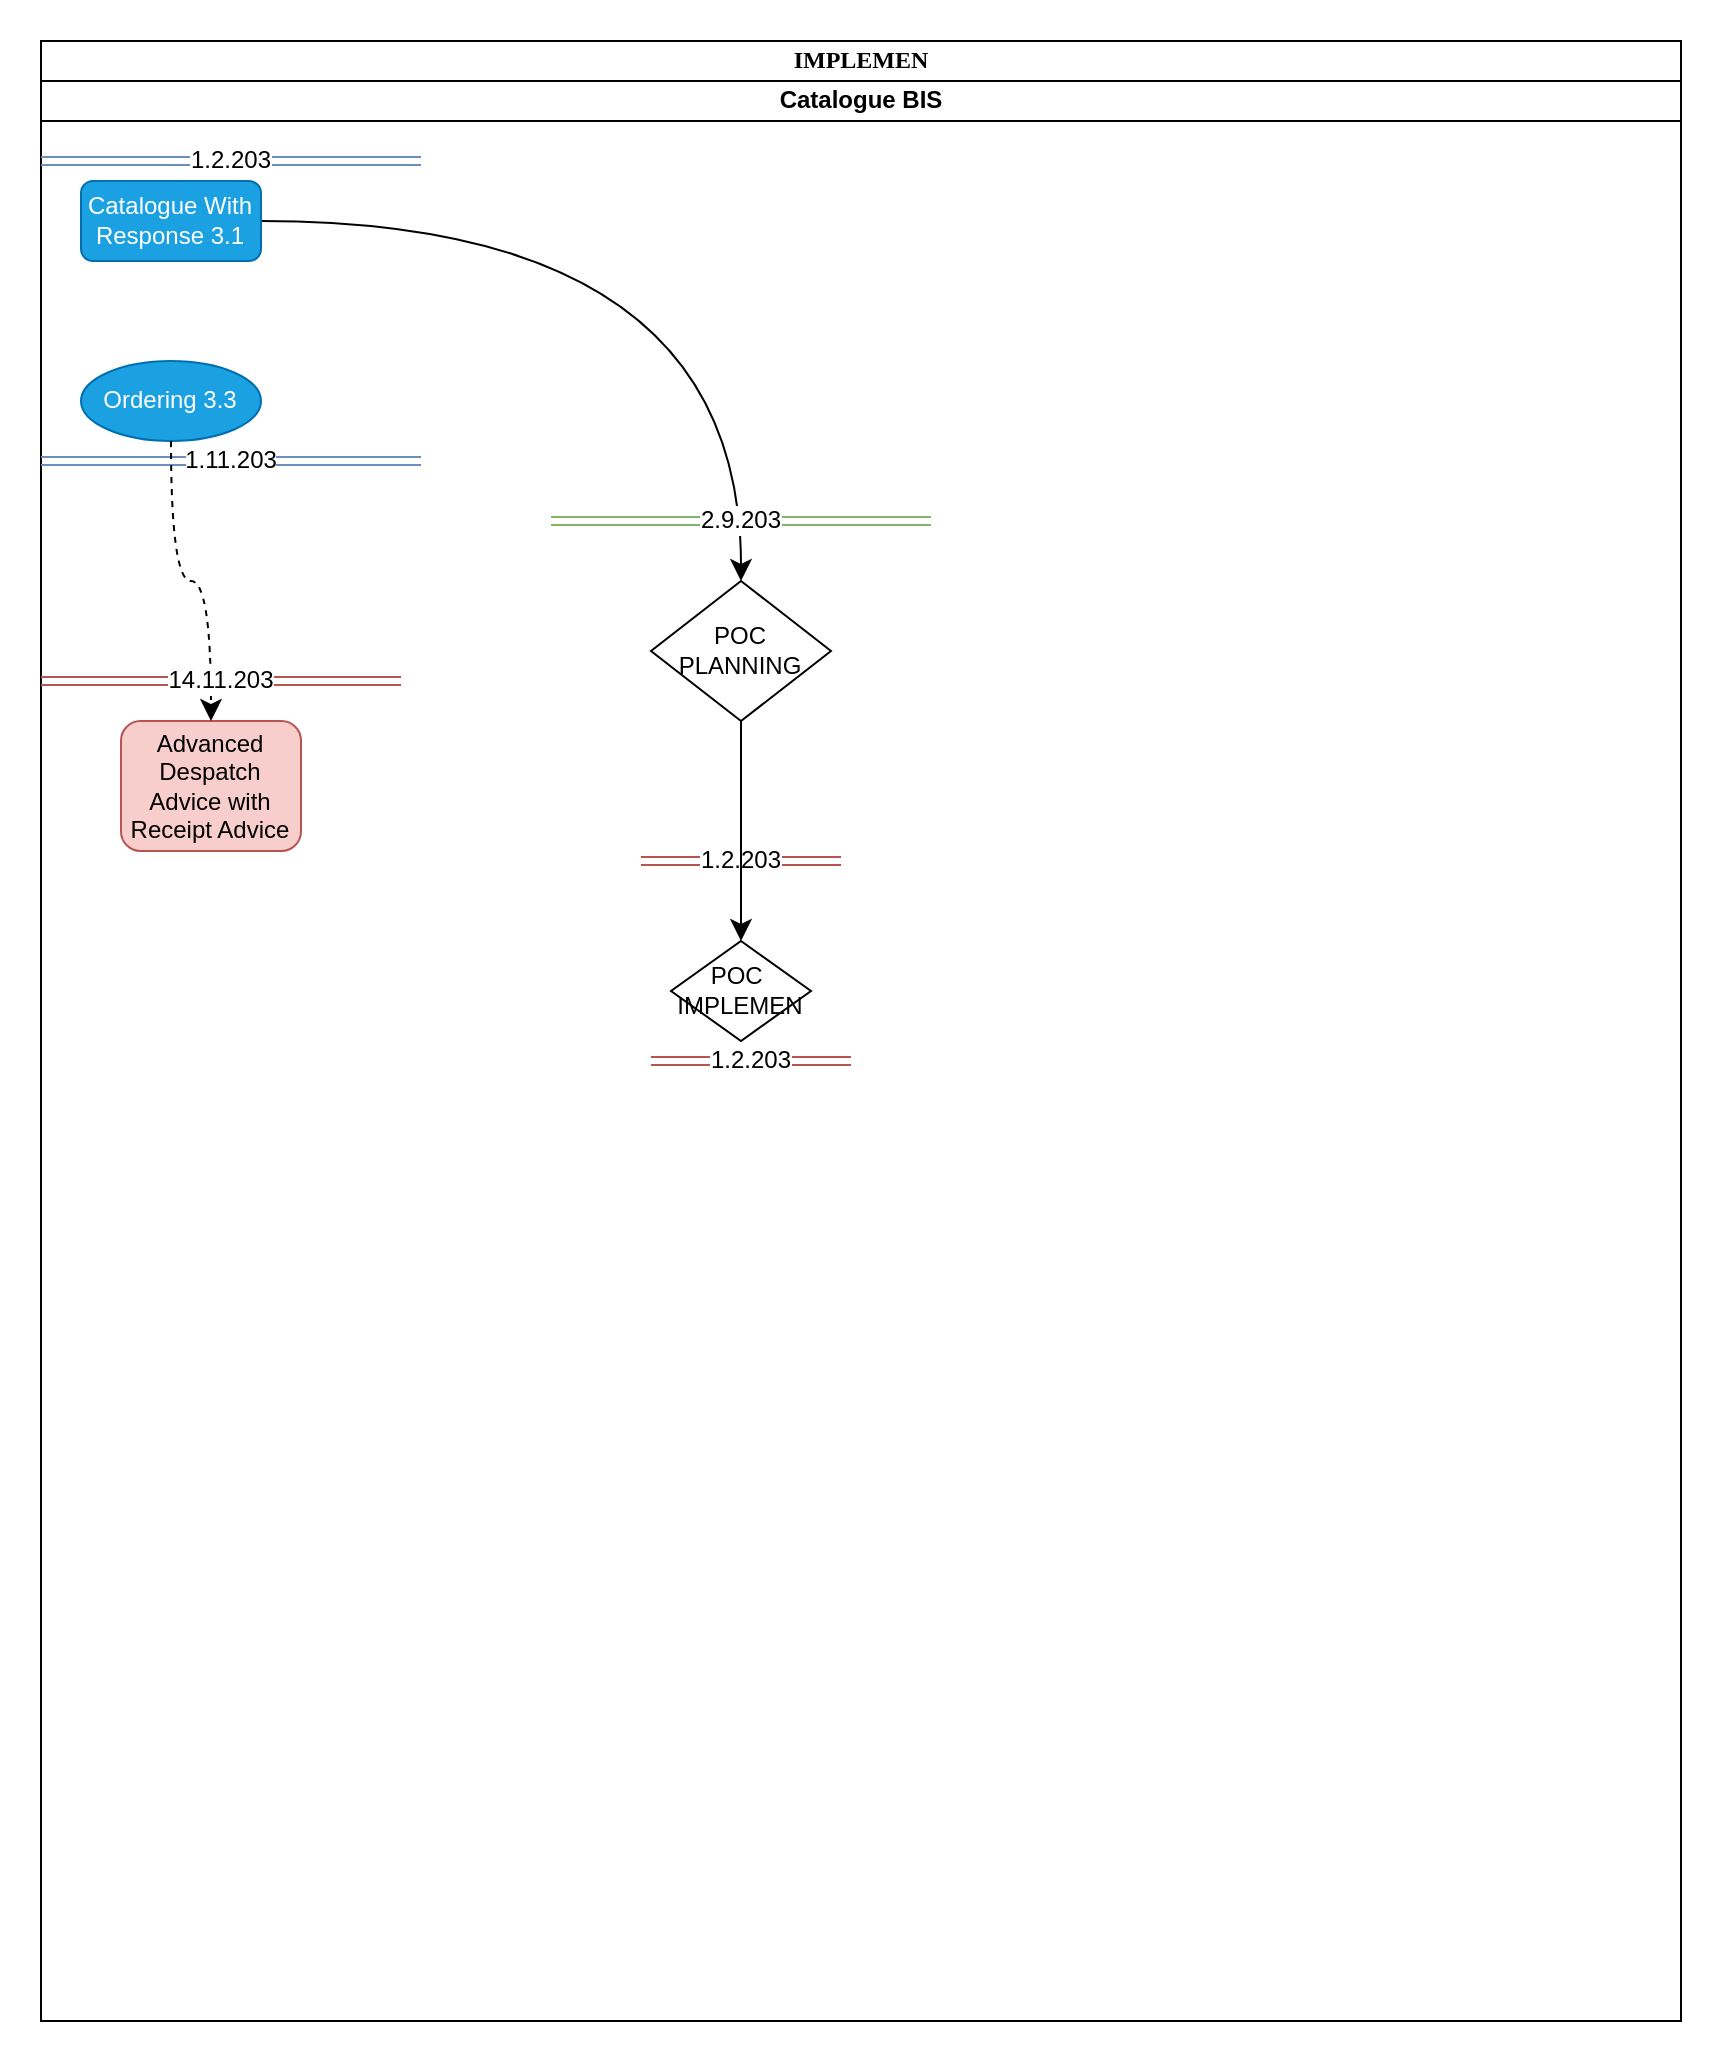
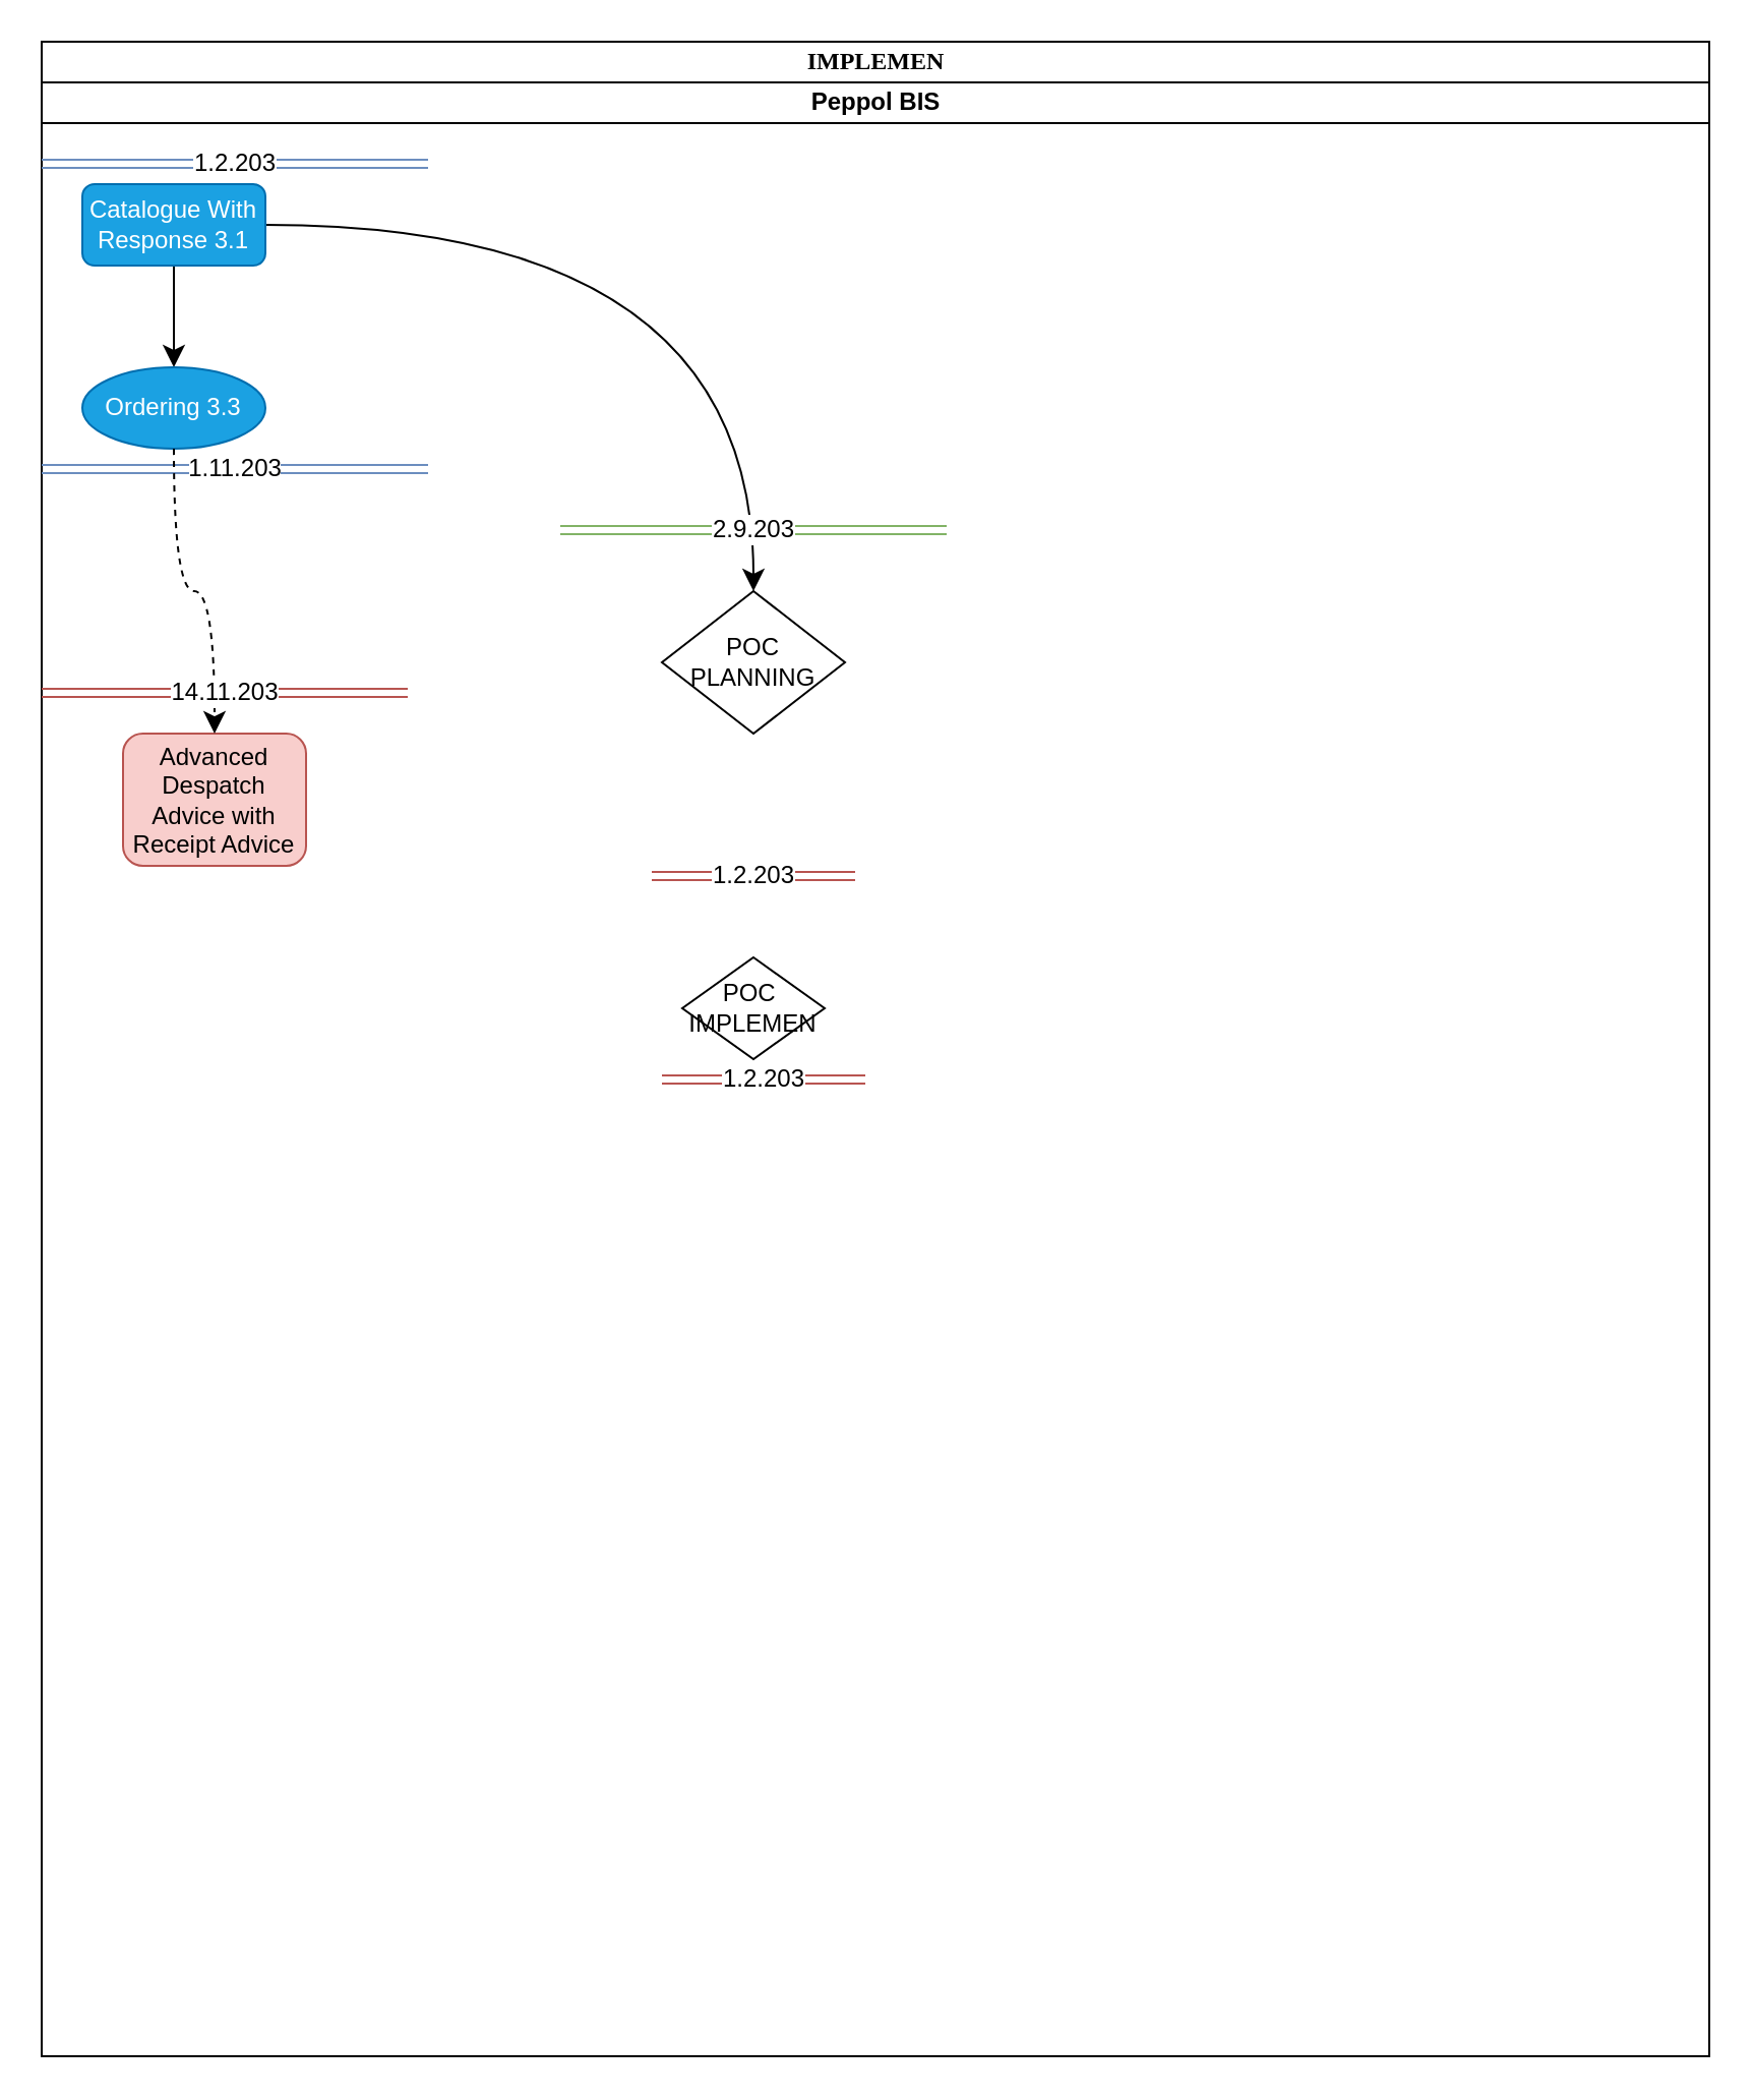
  <mxCell id="0" />
  <mxCell id="1" parent="0" />
  <mxCell id="2" value="IMPLEMEN" style="swimlane;html=1;childLayout=stackLayout;startSize=20;rounded=0;shadow=0;comic=0;labelBackgroundColor=none;strokeWidth=1;fontFamily=Verdana;fontSize=12;align=center;" parent="1" vertex="1"><mxGeometry x="20" y="20" width="820" height="990" as="geometry" /></mxCell>
- <mxCell id="3" value="Catalogue BIS" style="swimlane;html=1;startSize=20;" parent="2" vertex="1"><mxGeometry y="20" width="820" height="970" as="geometry" /></mxCell>
+ <mxCell id="3" value="Peppol BIS" style="swimlane;html=1;startSize=20;" parent="2" vertex="1"><mxGeometry y="20" width="820" height="970" as="geometry" /></mxCell>
+ <mxCell id="4" style="edgeStyle=orthogonalEdgeStyle;rounded=0;orthogonalLoop=1;jettySize=auto;html=1;entryX=0.5;entryY=0;entryDx=0;entryDy=0;fontSize=12;startSize=8;endSize=8;curved=1;exitX=0.5;exitY=1;exitDx=0;exitDy=0;" parent="3" source="6" target="8" edge="1"><mxGeometry relative="1" as="geometry"><mxPoint x="65.0" y="109.17" as="sourcePoint" /></mxGeometry></mxCell>
  <mxCell id="5" style="edgeStyle=orthogonalEdgeStyle;curved=1;rounded=0;orthogonalLoop=1;jettySize=auto;html=1;entryX=0.5;entryY=0;entryDx=0;entryDy=0;fontSize=12;startSize=8;endSize=8;" parent="3" source="6" target="15" edge="1"><mxGeometry relative="1" as="geometry"><mxPoint x="65" y="240" as="targetPoint" /></mxGeometry></mxCell>
  <mxCell id="6" value="Catalogue With&lt;div&gt;Response 3.1&lt;/div&gt;" style="rounded=1;whiteSpace=wrap;html=1;fillColor=#1ba1e2;strokeColor=#006EAF;fontColor=#ffffff;" parent="3" vertex="1"><mxGeometry x="20" y="50" width="90" height="40" as="geometry" /></mxCell>
  <mxCell id="7" value="1.11.203" style="shape=link;html=1;rounded=0;fontSize=12;startSize=8;endSize=8;curved=1;fillColor=#dae8fc;strokeColor=#6c8ebf;" parent="3" edge="1"><mxGeometry width="100" relative="1" as="geometry"><mxPoint y="190.0" as="sourcePoint" /><mxPoint x="190" y="190.0" as="targetPoint" /></mxGeometry></mxCell>
  <mxCell id="8" value="&lt;div&gt;Ordering 3.3&lt;/div&gt;" style="ellipse;whiteSpace=wrap;html=1;fillColor=#1ba1e2;strokeColor=#006EAF;fontColor=#ffffff;" parent="3" vertex="1"><mxGeometry x="20" y="140.0" width="90" height="40" as="geometry" /></mxCell>
  <mxCell id="9" value="Advanced Despatch Advice with Receipt Advice" style="rounded=1;whiteSpace=wrap;html=1;fillColor=#f8cecc;strokeColor=#b85450;" parent="3" vertex="1"><mxGeometry x="40" y="320" width="90" height="65" as="geometry" /></mxCell>
  <mxCell id="10" style="edgeStyle=orthogonalEdgeStyle;curved=1;rounded=0;orthogonalLoop=1;jettySize=auto;html=1;fontSize=12;startSize=8;endSize=8;entryX=0.5;entryY=0;entryDx=0;entryDy=0;exitX=0.5;exitY=1;exitDx=0;exitDy=0;dashed=1;" parent="3" source="8" target="9" edge="1"><mxGeometry relative="1" as="geometry"><mxPoint x="85" y="300" as="targetPoint" /></mxGeometry></mxCell>
  <mxCell id="11" value="2.9.203" style="shape=link;html=1;rounded=0;fontSize=12;startSize=8;endSize=8;curved=1;fillColor=#d5e8d4;strokeColor=#82b366;" parent="3" edge="1"><mxGeometry width="100" relative="1" as="geometry"><mxPoint x="255" y="220" as="sourcePoint" /><mxPoint x="445" y="220" as="targetPoint" /></mxGeometry></mxCell>
  <mxCell id="12" value="1.2.203" style="shape=link;html=1;rounded=0;fontSize=12;startSize=8;endSize=8;curved=1;fillColor=#f8cecc;strokeColor=#b85450;" parent="3" edge="1"><mxGeometry width="100" relative="1" as="geometry"><mxPoint x="300" y="390" as="sourcePoint" /><mxPoint x="400" y="390" as="targetPoint" /></mxGeometry></mxCell>
  <mxCell id="13" value="14.11.203" style="shape=link;html=1;rounded=0;fontSize=12;startSize=8;endSize=8;curved=1;fillColor=#f8cecc;strokeColor=#b85450;" parent="3" edge="1"><mxGeometry width="100" relative="1" as="geometry"><mxPoint y="300" as="sourcePoint" /><mxPoint x="180" y="300" as="targetPoint" /></mxGeometry></mxCell>
- <mxCell id="14" style="edgeStyle=none;curved=1;rounded=0;orthogonalLoop=1;jettySize=auto;html=1;entryX=0.5;entryY=0;entryDx=0;entryDy=0;fontSize=12;startSize=8;endSize=8;" parent="3" source="15" target="16" edge="1"><mxGeometry relative="1" as="geometry" /></mxCell>
  <mxCell id="15" value="POC&lt;div&gt;PLANNING&lt;/div&gt;" style="rhombus;whiteSpace=wrap;html=1;" parent="3" vertex="1"><mxGeometry x="305" y="250" width="90" height="70" as="geometry" /></mxCell>
  <mxCell id="16" value="POC&amp;nbsp;&lt;div&gt;IMPLEMEN&lt;/div&gt;" style="rhombus;whiteSpace=wrap;html=1;" parent="3" vertex="1"><mxGeometry x="315" y="430" width="70" height="50" as="geometry" /></mxCell>
  <mxCell id="17" value="1.2.203" style="shape=link;html=1;rounded=0;fontSize=12;startSize=8;endSize=8;curved=1;fillColor=#f8cecc;strokeColor=#b85450;" parent="3" edge="1"><mxGeometry width="100" relative="1" as="geometry"><mxPoint x="305" y="490" as="sourcePoint" /><mxPoint x="405" y="490" as="targetPoint" /></mxGeometry></mxCell>
  <mxCell id="18" value="1.2.203" style="shape=link;html=1;rounded=0;fontSize=12;startSize=8;endSize=8;curved=1;fillColor=#dae8fc;strokeColor=#6c8ebf;" edge="1" parent="3"><mxGeometry width="100" relative="1" as="geometry"><mxPoint y="40" as="sourcePoint" /><mxPoint x="190" y="40" as="targetPoint" /></mxGeometry></mxCell>
